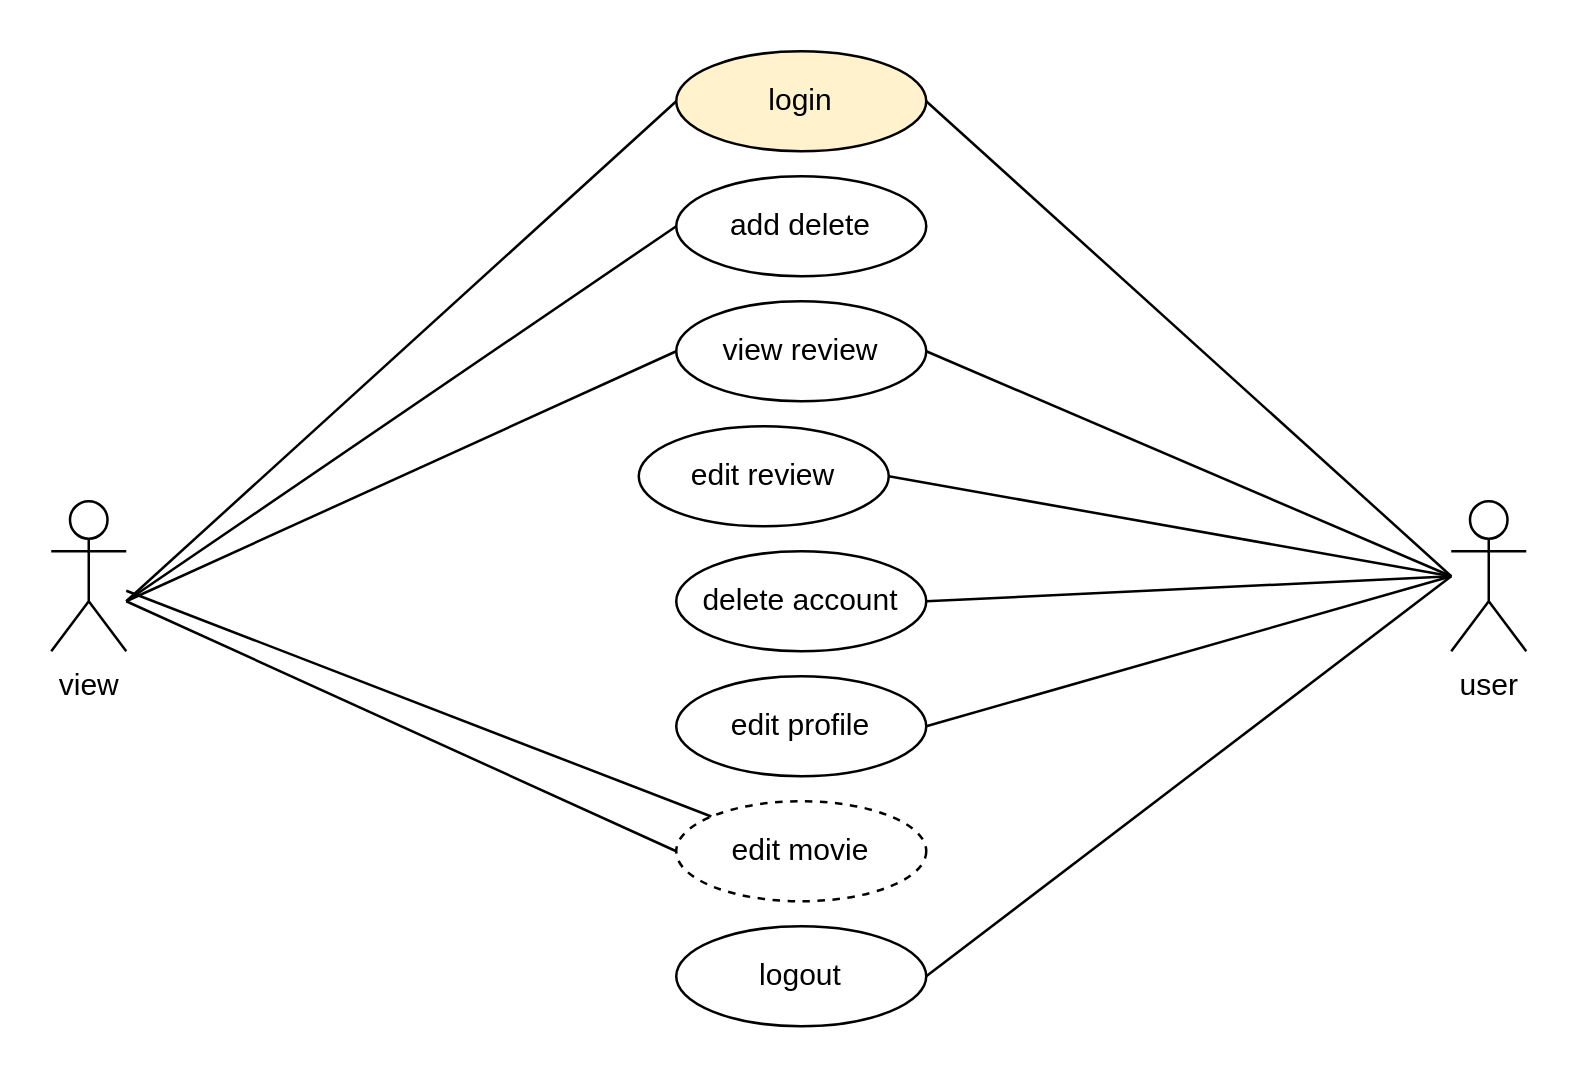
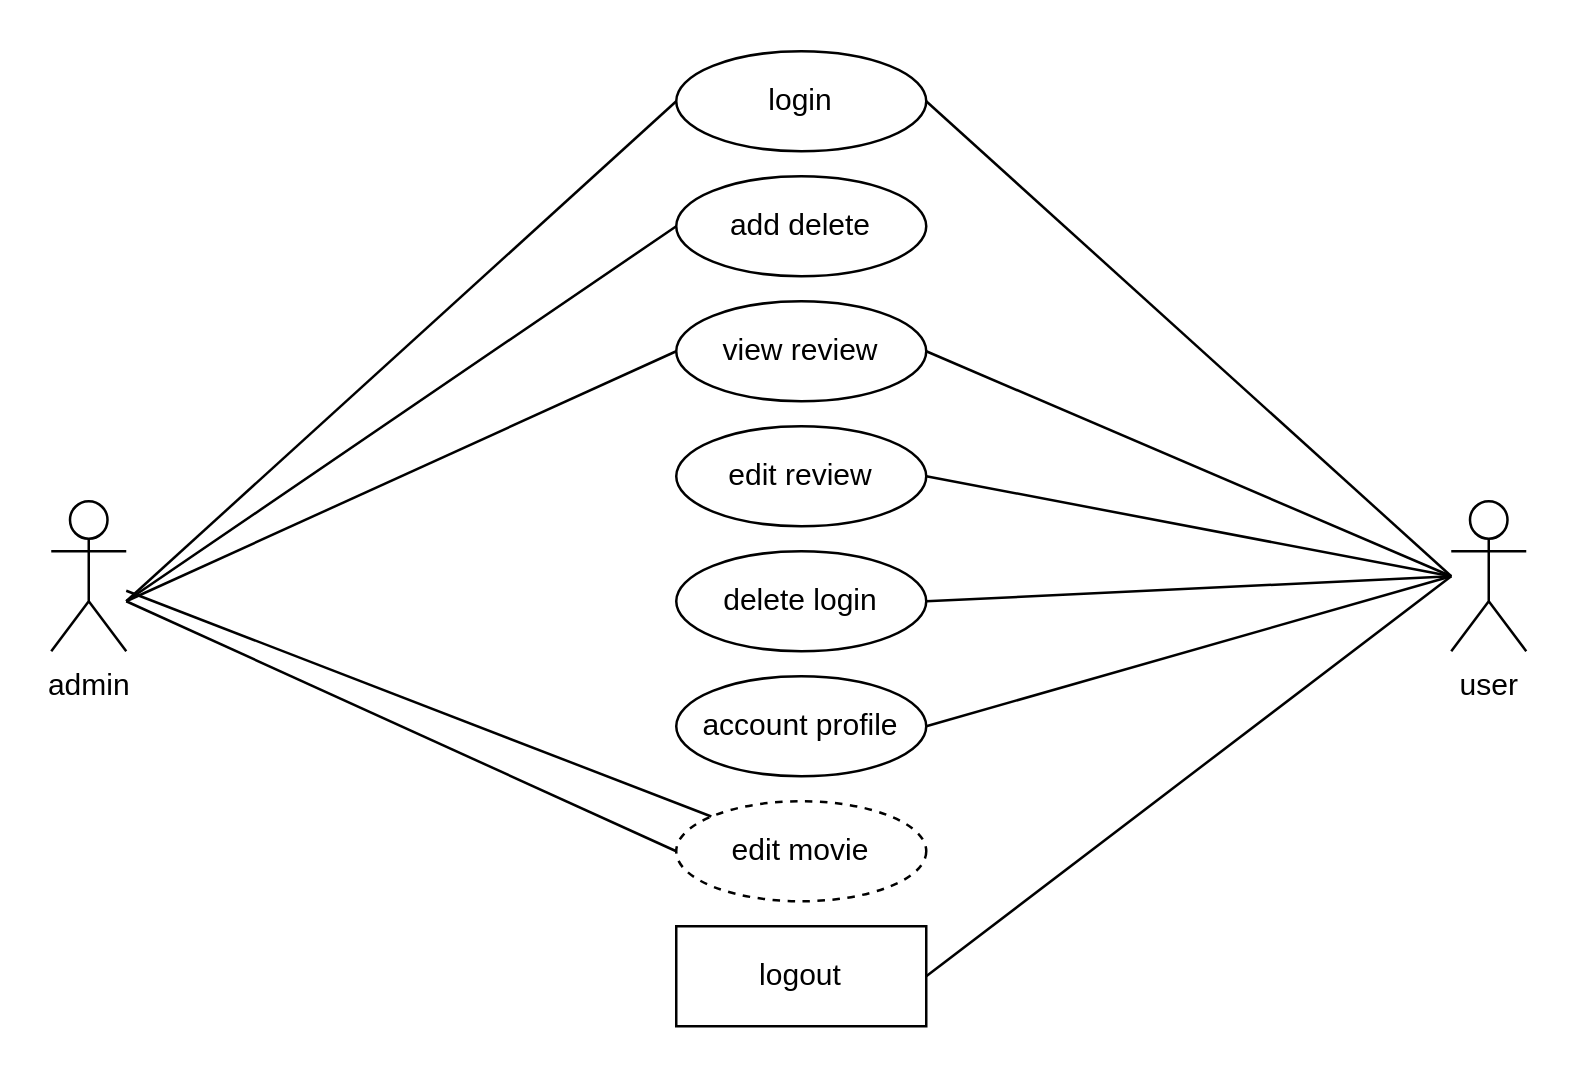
  <mxCell id="0" />
  <mxCell id="1" parent="0" />
- <mxCell id="2" value="view" style="shape=umlActor;verticalLabelPosition=bottom;verticalAlign=top;html=1;outlineConnect=0;" vertex="1" parent="1"><mxGeometry x="20" y="200" width="30" height="60" as="geometry" /></mxCell>
+ <mxCell id="2" value="admin" style="shape=umlActor;verticalLabelPosition=bottom;verticalAlign=top;html=1;outlineConnect=0;" vertex="1" parent="1"><mxGeometry x="20" y="200" width="30" height="60" as="geometry" /></mxCell>
  <mxCell id="3" value="user" style="shape=umlActor;verticalLabelPosition=bottom;verticalAlign=top;html=1;outlineConnect=0;" vertex="1" parent="1"><mxGeometry x="580" y="200" width="30" height="60" as="geometry" /></mxCell>
- <mxCell id="4" value="login" style="ellipse;whiteSpace=wrap;html=1;fillColor=#fff2cc;" vertex="1" parent="1"><mxGeometry x="270" y="20" width="100" height="40" as="geometry" /></mxCell>
- <mxCell id="5" value="logout" style="ellipse;whiteSpace=wrap;html=1;" vertex="1" parent="1"><mxGeometry x="270" y="370" width="100" height="40" as="geometry" /></mxCell>
+ <mxCell id="4" value="login" style="ellipse;whiteSpace=wrap;html=1;" vertex="1" parent="1"><mxGeometry x="270" y="20" width="100" height="40" as="geometry" /></mxCell>
+ <mxCell id="5" value="logout" style="whiteSpace=wrap;html=1;rounded=0;" vertex="1" parent="1"><mxGeometry x="270" y="370" width="100" height="40" as="geometry" /></mxCell>
  <mxCell id="6" value="add delete" style="ellipse;whiteSpace=wrap;html=1;" vertex="1" parent="1"><mxGeometry x="270" y="70" width="100" height="40" as="geometry" /></mxCell>
  <mxCell id="7" value="view review" style="ellipse;whiteSpace=wrap;html=1;" vertex="1" parent="1"><mxGeometry x="270" y="120" width="100" height="40" as="geometry" /></mxCell>
- <mxCell id="8" value="edit review" style="ellipse;whiteSpace=wrap;html=1;" vertex="1" parent="1"><mxGeometry x="255" y="170" width="100" height="40" as="geometry" /></mxCell>
+ <mxCell id="8" value="edit review" style="ellipse;whiteSpace=wrap;html=1;" vertex="1" parent="1"><mxGeometry x="270" y="170" width="100" height="40" as="geometry" /></mxCell>
  <mxCell id="9" value="edit movie" style="ellipse;whiteSpace=wrap;html=1;dashed=1;" vertex="1" parent="1"><mxGeometry x="270" y="320" width="100" height="40" as="geometry" /></mxCell>
- <mxCell id="10" value="delete account" style="ellipse;whiteSpace=wrap;html=1;" vertex="1" parent="1"><mxGeometry x="270" y="220" width="100" height="40" as="geometry" /></mxCell>
- <mxCell id="11" value="edit profile" style="ellipse;whiteSpace=wrap;html=1;" vertex="1" parent="1"><mxGeometry x="270" y="270" width="100" height="40" as="geometry" /></mxCell>
+ <mxCell id="10" value="delete login" style="ellipse;whiteSpace=wrap;html=1;" vertex="1" parent="1"><mxGeometry x="270" y="220" width="100" height="40" as="geometry" /></mxCell>
+ <mxCell id="11" value="account profile" style="ellipse;whiteSpace=wrap;html=1;" vertex="1" parent="1"><mxGeometry x="270" y="270" width="100" height="40" as="geometry" /></mxCell>
  <mxCell id="12" value="" style="endArrow=none;html=1;rounded=0;" edge="1" parent="1" source="2" target="9"><mxGeometry width="50" height="50" relative="1" as="geometry"><mxPoint x="60" y="225" as="sourcePoint" /><mxPoint x="280" y="0" as="targetPoint" /></mxGeometry></mxCell>
  <mxCell id="13" value="" style="endArrow=none;html=1;rounded=0;entryX=0;entryY=0.5;entryDx=0;entryDy=0;" edge="1" parent="1" target="9"><mxGeometry width="50" height="50" relative="1" as="geometry"><mxPoint x="50" y="240" as="sourcePoint" /><mxPoint x="280" y="400" as="targetPoint" /></mxGeometry></mxCell>
  <mxCell id="14" value="" style="endArrow=none;html=1;rounded=0;entryX=0;entryY=0.5;entryDx=0;entryDy=0;" edge="1" parent="1" target="7"><mxGeometry width="50" height="50" relative="1" as="geometry"><mxPoint x="50" y="240" as="sourcePoint" /><mxPoint x="280" y="200" as="targetPoint" /></mxGeometry></mxCell>
  <mxCell id="15" value="" style="endArrow=none;html=1;rounded=0;exitX=1;exitY=0.5;exitDx=0;exitDy=0;" edge="1" parent="1" source="4"><mxGeometry width="50" height="50" relative="1" as="geometry"><mxPoint x="60" y="250" as="sourcePoint" /><mxPoint x="580" y="230" as="targetPoint" /></mxGeometry></mxCell>
  <mxCell id="16" value="" style="endArrow=none;html=1;rounded=0;exitX=1;exitY=0.5;exitDx=0;exitDy=0;" edge="1" parent="1" source="7"><mxGeometry width="50" height="50" relative="1" as="geometry"><mxPoint x="380" y="50" as="sourcePoint" /><mxPoint x="580" y="230" as="targetPoint" /></mxGeometry></mxCell>
  <mxCell id="17" value="" style="endArrow=none;html=1;rounded=0;exitX=1;exitY=0.5;exitDx=0;exitDy=0;" edge="1" parent="1" source="8"><mxGeometry width="50" height="50" relative="1" as="geometry"><mxPoint x="380" y="150" as="sourcePoint" /><mxPoint x="580" y="230" as="targetPoint" /></mxGeometry></mxCell>
  <mxCell id="18" value="" style="endArrow=none;html=1;rounded=0;exitX=1;exitY=0.5;exitDx=0;exitDy=0;" edge="1" parent="1" source="10"><mxGeometry width="50" height="50" relative="1" as="geometry"><mxPoint x="380" y="200" as="sourcePoint" /><mxPoint x="580" y="230" as="targetPoint" /></mxGeometry></mxCell>
  <mxCell id="19" value="" style="endArrow=none;html=1;rounded=0;exitX=1;exitY=0.5;exitDx=0;exitDy=0;" edge="1" parent="1" source="11"><mxGeometry width="50" height="50" relative="1" as="geometry"><mxPoint x="380" y="250" as="sourcePoint" /><mxPoint x="580" y="230" as="targetPoint" /></mxGeometry></mxCell>
  <mxCell id="20" value="" style="endArrow=none;html=1;rounded=0;exitX=1;exitY=0.5;exitDx=0;exitDy=0;" edge="1" parent="1" source="5"><mxGeometry width="50" height="50" relative="1" as="geometry"><mxPoint x="380" y="300" as="sourcePoint" /><mxPoint x="580" y="230" as="targetPoint" /></mxGeometry></mxCell>
  <mxCell id="21" value="" style="endArrow=none;html=1;rounded=0;exitX=0;exitY=0.5;exitDx=0;exitDy=0;" edge="1" parent="1" source="6"><mxGeometry width="50" height="50" relative="1" as="geometry"><mxPoint x="380" y="400" as="sourcePoint" /><mxPoint x="50" y="240" as="targetPoint" /></mxGeometry></mxCell>
  <mxCell id="22" value="" style="endArrow=none;html=1;rounded=0;exitX=0;exitY=0.5;exitDx=0;exitDy=0;" edge="1" parent="1" source="4"><mxGeometry width="50" height="50" relative="1" as="geometry"><mxPoint x="280" y="100" as="sourcePoint" /><mxPoint x="50" y="240" as="targetPoint" /></mxGeometry></mxCell>
